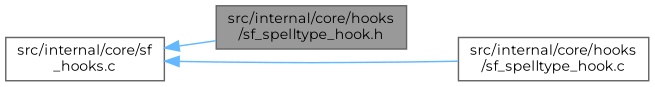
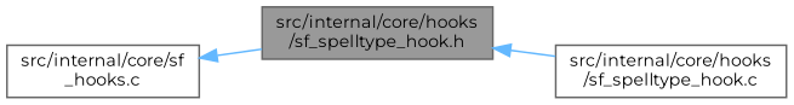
  digraph {
    fontname=Montserrat
    rankdir=LR
    node [color=grey40 fillcolor=white fontname=Montserrat fontsize=10 shape=box style=filled]
    edge [color=steelblue1 dir=back fontname=Montserrat fontsize=10 labelfontname=Helvetica labelfontsize=10 style=solid]
    n1 [color=gray40 fillcolor=grey60 fontcolor=black height=0.2 label="src/internal/core/hooks\l/sf_spelltype_hook.h" width=0.4]
    n2 [height=0.2 label="src/internal/core/hooks\l/sf_spelltype_hook.c" width=0.4]
    n3 [height=0.2 label="src/internal/core/sf\l_hooks.c" width=0.4]
-   n3 -> n2
+   n1 -> n2
    n3 -> n1
  }
